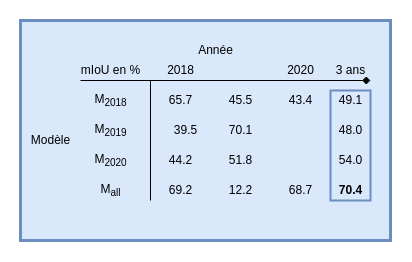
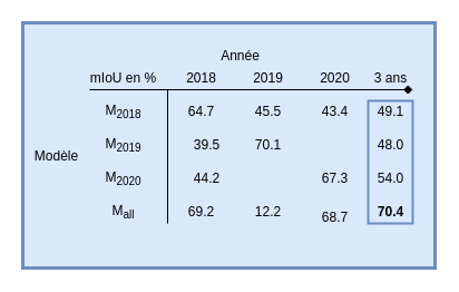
  <mxCell id="0" />
  <mxCell id="1" parent="0" />
  <mxCell id="2" value="" style="rounded=0;whiteSpace=wrap;html=1;labelBackgroundColor=none;strokeWidth=3;fillColor=#dae8fc;strokeColor=#6C8EBF;" parent="1" vertex="1"><mxGeometry x="20" y="20" width="370" height="220" as="geometry" /></mxCell>
  <mxCell id="3" value="" style="rounded=0;whiteSpace=wrap;html=1;strokeWidth=2;strokeColor=#6c8ebf;fillColor=#dae8fc;" parent="1" vertex="1"><mxGeometry x="330" y="90" width="40" height="110" as="geometry" /></mxCell>
  <mxCell id="4" value="Modèle" style="text;html=1;align=center;verticalAlign=middle;resizable=0;points=[];autosize=1;strokeColor=none;" parent="1" vertex="1"><mxGeometry x="25" y="130" width="50" height="20" as="geometry" /></mxCell>
  <mxCell id="5" value="2018" style="text;html=1;align=center;verticalAlign=middle;resizable=0;points=[];autosize=1;strokeColor=none;" parent="1" vertex="1"><mxGeometry x="160" y="60" width="40" height="20" as="geometry" /></mxCell>
+ <mxCell id="6" value="&lt;div&gt;2019&lt;/div&gt;" style="text;html=1;align=center;verticalAlign=middle;resizable=0;points=[];autosize=1;strokeColor=none;" parent="1" vertex="1"><mxGeometry x="220" y="60" width="40" height="20" as="geometry" /></mxCell>
  <mxCell id="7" value="&lt;div&gt;2020&lt;/div&gt;" style="text;html=1;align=center;verticalAlign=middle;resizable=0;points=[];autosize=1;strokeColor=none;" parent="1" vertex="1"><mxGeometry x="280" y="60" width="40" height="20" as="geometry" /></mxCell>
  <mxCell id="8" value="3 ans" style="text;html=1;align=center;verticalAlign=middle;resizable=0;points=[];autosize=1;strokeColor=none;" parent="1" vertex="1"><mxGeometry x="330" y="60" width="40" height="20" as="geometry" /></mxCell>
  <mxCell id="9" value="&lt;div&gt;M&lt;sub&gt;2018&lt;/sub&gt;&lt;/div&gt;" style="text;html=1;align=center;verticalAlign=middle;resizable=0;points=[];autosize=1;strokeColor=none;" parent="1" vertex="1"><mxGeometry x="85" y="90" width="50" height="20" as="geometry" /></mxCell>
  <mxCell id="10" value="M&lt;sub&gt;all&lt;/sub&gt;" style="text;html=1;align=center;verticalAlign=middle;resizable=0;points=[];autosize=1;strokeColor=none;" parent="1" vertex="1"><mxGeometry x="90" y="180" width="40" height="20" as="geometry" /></mxCell>
- <mxCell id="11" value="65.7" style="text;html=1;align=center;verticalAlign=middle;resizable=0;points=[];autosize=1;strokeWidth=2;fillColor=#dae8fc;" parent="1" vertex="1"><mxGeometry x="160" y="90" width="40" height="20" as="geometry" /></mxCell>
+ <mxCell id="11" value="64.7" style="text;html=1;align=center;verticalAlign=middle;resizable=0;points=[];autosize=1;strokeWidth=2;fillColor=#dae8fc;" parent="1" vertex="1"><mxGeometry x="160" y="90" width="40" height="20" as="geometry" /></mxCell>
  <mxCell id="12" value="45.5" style="text;html=1;align=center;verticalAlign=middle;resizable=0;points=[];autosize=1;strokeColor=none;" parent="1" vertex="1"><mxGeometry x="220" y="90" width="40" height="20" as="geometry" /></mxCell>
  <mxCell id="13" value="43.4" style="text;html=1;align=center;verticalAlign=middle;resizable=0;points=[];autosize=1;fontStyle=0;labelBorderColor=none;strokeWidth=2;" parent="1" vertex="1"><mxGeometry x="280" y="90" width="40" height="20" as="geometry" /></mxCell>
  <mxCell id="14" value="49.1" style="text;html=1;align=center;verticalAlign=middle;resizable=0;points=[];autosize=1;strokeWidth=2;" parent="1" vertex="1"><mxGeometry x="330" y="90" width="40" height="20" as="geometry" /></mxCell>
  <mxCell id="15" value="39.5" style="text;html=1;align=center;verticalAlign=middle;resizable=0;points=[];autosize=1;fillColor=#dae8fc;strokeWidth=2;" parent="1" vertex="1"><mxGeometry x="160" y="120" width="50" height="20" as="geometry" /></mxCell>
  <mxCell id="16" value="70.1" style="text;html=1;align=center;verticalAlign=middle;resizable=0;points=[];autosize=1;strokeColor=none;" parent="1" vertex="1"><mxGeometry x="220" y="120" width="40" height="20" as="geometry" /></mxCell>
  <mxCell id="17" value="48.0" style="text;html=1;align=center;verticalAlign=middle;resizable=0;points=[];autosize=1;strokeWidth=2;" parent="1" vertex="1"><mxGeometry x="330" y="120" width="40" height="20" as="geometry" /></mxCell>
  <mxCell id="18" value="Année" style="text;html=1;align=center;verticalAlign=middle;resizable=0;points=[];autosize=1;strokeColor=none;" parent="1" vertex="1"><mxGeometry x="190" y="40" width="50" height="20" as="geometry" /></mxCell>
  <mxCell id="19" value="mIoU en %" style="text;html=1;align=center;verticalAlign=middle;resizable=0;points=[];autosize=1;strokeColor=none;" parent="1" vertex="1"><mxGeometry x="75" y="60" width="70" height="20" as="geometry" /></mxCell>
  <mxCell id="20" value="" style="endArrow=diamond;html=1;fontColor=#FF3333;exitX=0.071;exitY=1;exitDx=0;exitDy=0;exitPerimeter=0;entryX=1;entryY=1;entryDx=0;entryDy=0;entryPerimeter=0;" parent="1" source="19" target="8" edge="1"><mxGeometry width="50" height="50" relative="1" as="geometry"><mxPoint x="200" y="200" as="sourcePoint" /><mxPoint x="250" y="150" as="targetPoint" /></mxGeometry></mxCell>
  <mxCell id="21" value="" style="endArrow=none;html=1;fontColor=#FF3333;" parent="1" edge="1"><mxGeometry width="50" height="50" relative="1" as="geometry"><mxPoint x="150" y="200" as="sourcePoint" /><mxPoint x="150" y="80" as="targetPoint" /></mxGeometry></mxCell>
  <mxCell id="22" value="&lt;div&gt;M&lt;sub&gt;2019&lt;/sub&gt;&lt;/div&gt;" style="text;html=1;align=center;verticalAlign=middle;resizable=0;points=[];autosize=1;strokeColor=none;" parent="1" vertex="1"><mxGeometry x="85" y="120" width="50" height="20" as="geometry" /></mxCell>
  <mxCell id="23" value="&lt;div&gt;M&lt;sub&gt;2020&lt;/sub&gt;&lt;/div&gt;" style="text;html=1;align=center;verticalAlign=middle;resizable=0;points=[];autosize=1;strokeColor=none;" parent="1" vertex="1"><mxGeometry x="85" y="150" width="50" height="20" as="geometry" /></mxCell>
  <mxCell id="24" value="69.2" style="text;html=1;align=center;verticalAlign=middle;resizable=0;points=[];autosize=1;fillColor=#dae8fc;strokeWidth=2;" parent="1" vertex="1"><mxGeometry x="160" y="180" width="40" height="20" as="geometry" /></mxCell>
  <mxCell id="25" value="12.2" style="text;html=1;align=center;verticalAlign=middle;resizable=0;points=[];autosize=1;strokeColor=none;" parent="1" vertex="1"><mxGeometry x="220" y="180" width="40" height="20" as="geometry" /></mxCell>
- <mxCell id="26" value="68.7" style="text;html=1;align=center;verticalAlign=middle;resizable=0;points=[];autosize=1;fontStyle=0;fillColor=#dae8fc;strokeWidth=2;" parent="1" vertex="1"><mxGeometry x="280" y="180" width="40" height="20" as="geometry" /></mxCell>
+ <mxCell id="26" value="68.7" style="text;html=1;align=center;verticalAlign=middle;resizable=0;points=[];autosize=1;fontStyle=0;fillColor=#dae8fc;strokeWidth=2;" parent="1" vertex="1"><mxGeometry x="280" y="180" width="40" height="30" as="geometry" /></mxCell>
  <mxCell id="27" value="&lt;b&gt;70.4&lt;/b&gt;" style="text;html=1;align=center;verticalAlign=middle;resizable=0;points=[];autosize=1;strokeWidth=2;" parent="1" vertex="1"><mxGeometry x="330" y="180" width="40" height="20" as="geometry" /></mxCell>
- <mxCell id="28" value="44.2" style="text;html=1;align=center;verticalAlign=middle;resizable=0;points=[];autosize=1;strokeWidth=2;fillColor=#dae8fc;" parent="1" vertex="1"><mxGeometry x="160" y="150" width="40" height="20" as="geometry" /></mxCell>
- <mxCell id="29" value="51.8" style="text;html=1;align=center;verticalAlign=middle;resizable=0;points=[];autosize=1;strokeColor=none;" parent="1" vertex="1"><mxGeometry x="220" y="150" width="40" height="20" as="geometry" /></mxCell>
+ <mxCell id="28" value="44.2" style="text;html=1;align=center;verticalAlign=middle;resizable=0;points=[];autosize=1;strokeWidth=2;fillColor=#dae8fc;" parent="1" vertex="1"><mxGeometry x="160" y="150" width="50" height="20" as="geometry" /></mxCell>
+ <mxCell id="30" value="67.3" style="text;html=1;align=center;verticalAlign=middle;resizable=0;points=[];autosize=1;fontStyle=0;labelBorderColor=none;strokeWidth=2;" parent="1" vertex="1"><mxGeometry x="280" y="150" width="40" height="20" as="geometry" /></mxCell>
  <mxCell id="31" value="54.0" style="text;html=1;align=center;verticalAlign=middle;resizable=0;points=[];autosize=1;strokeWidth=2;" parent="1" vertex="1"><mxGeometry x="330" y="150" width="40" height="20" as="geometry" /></mxCell>
